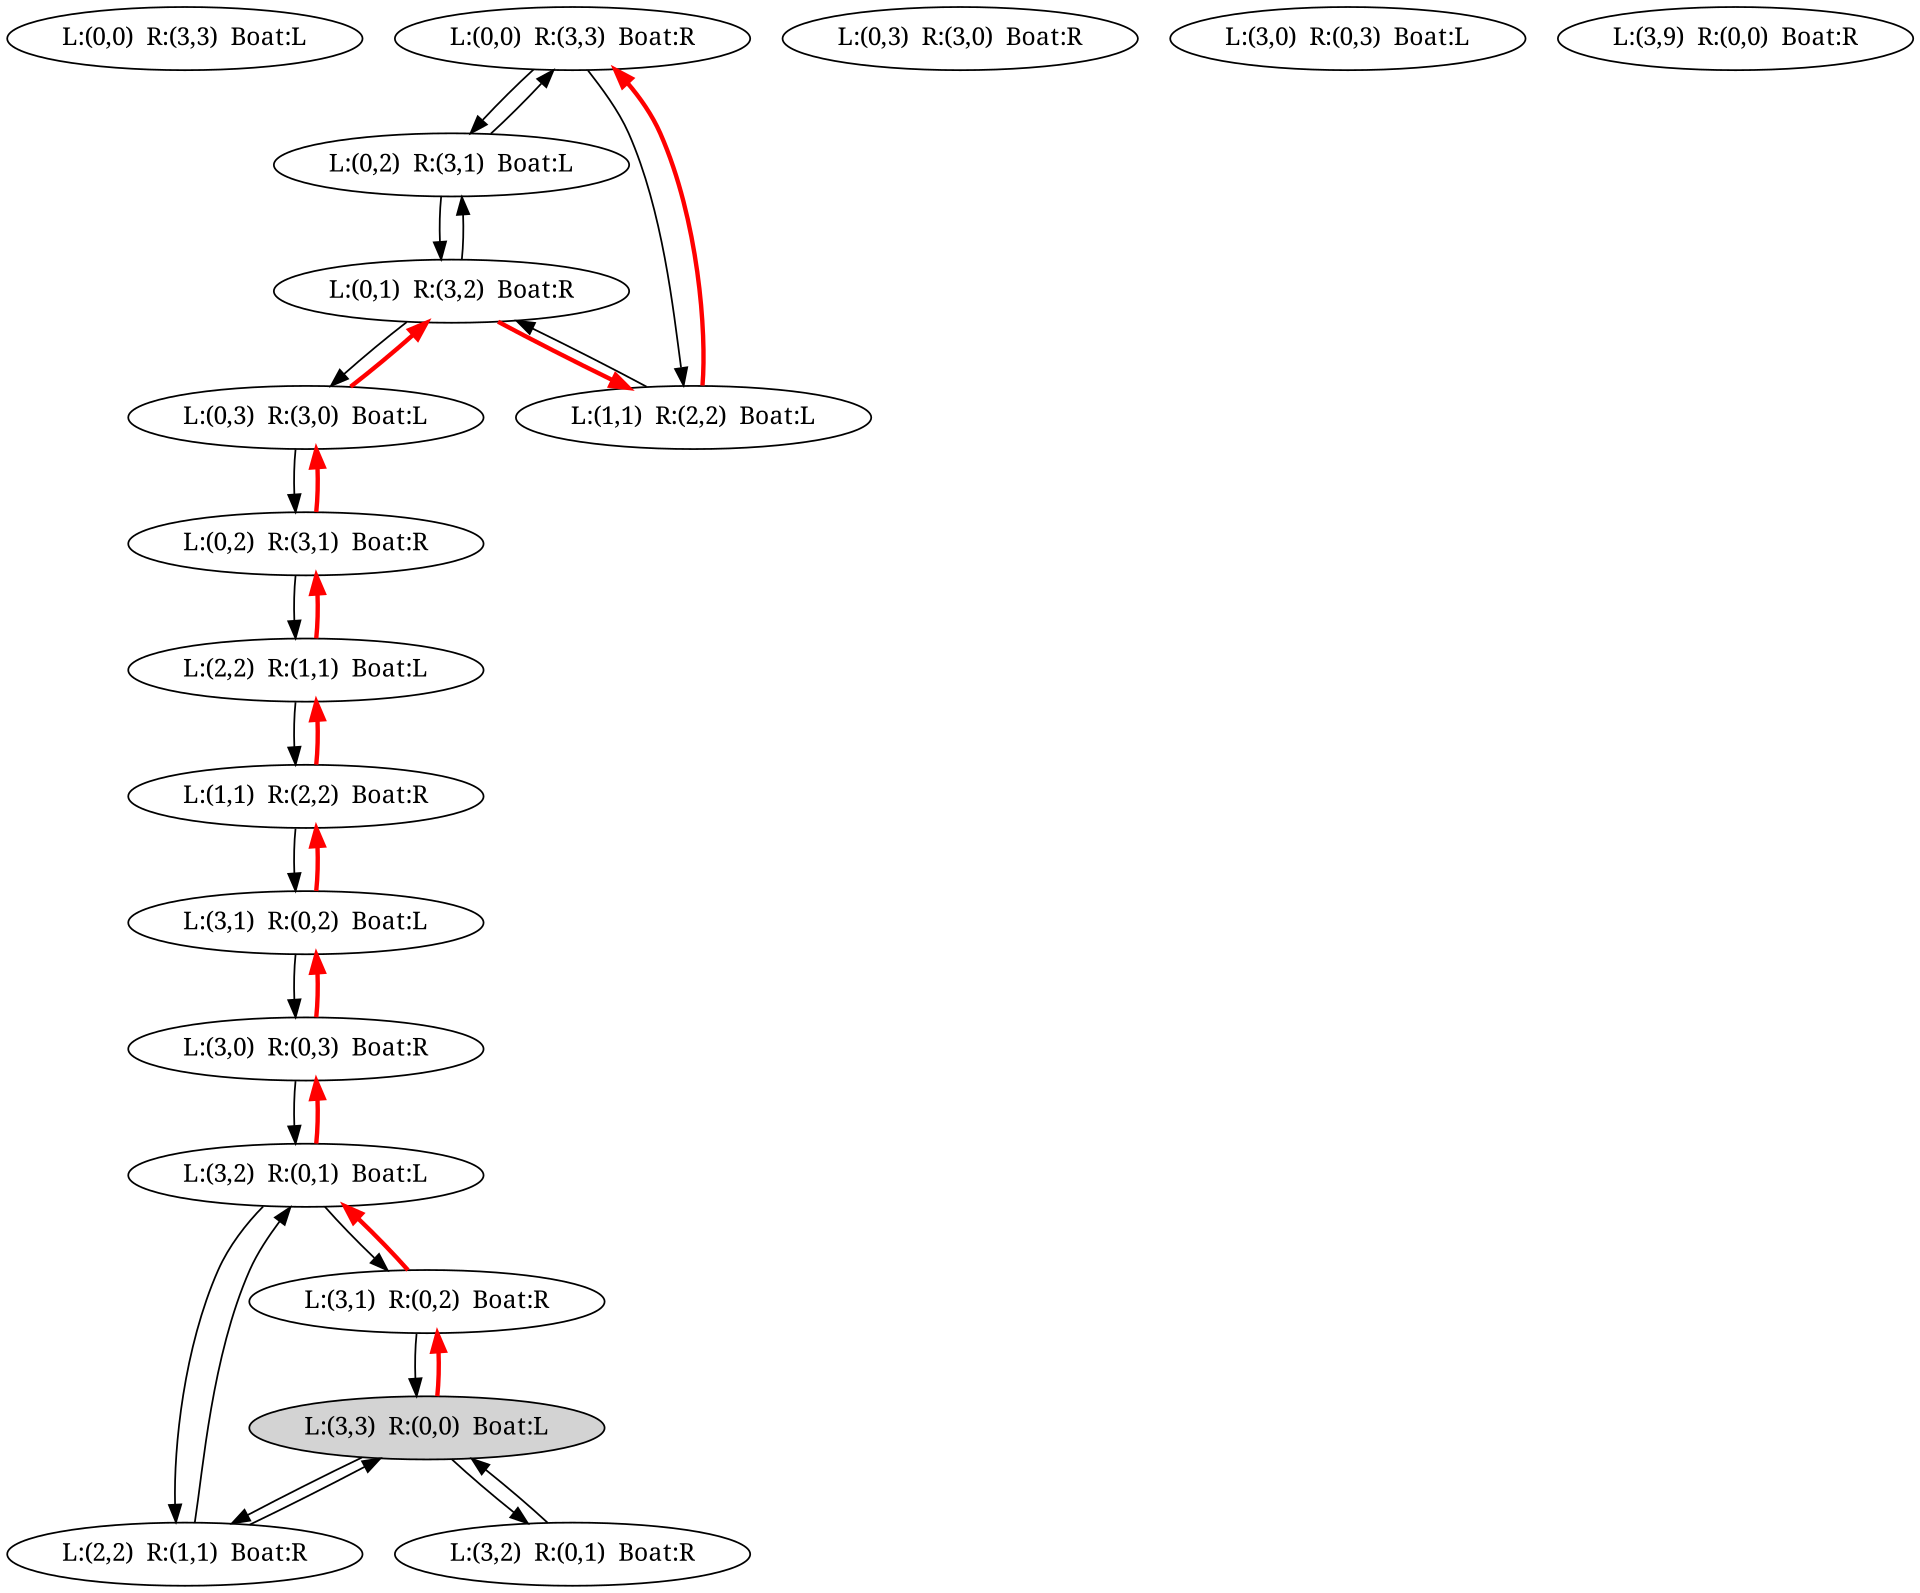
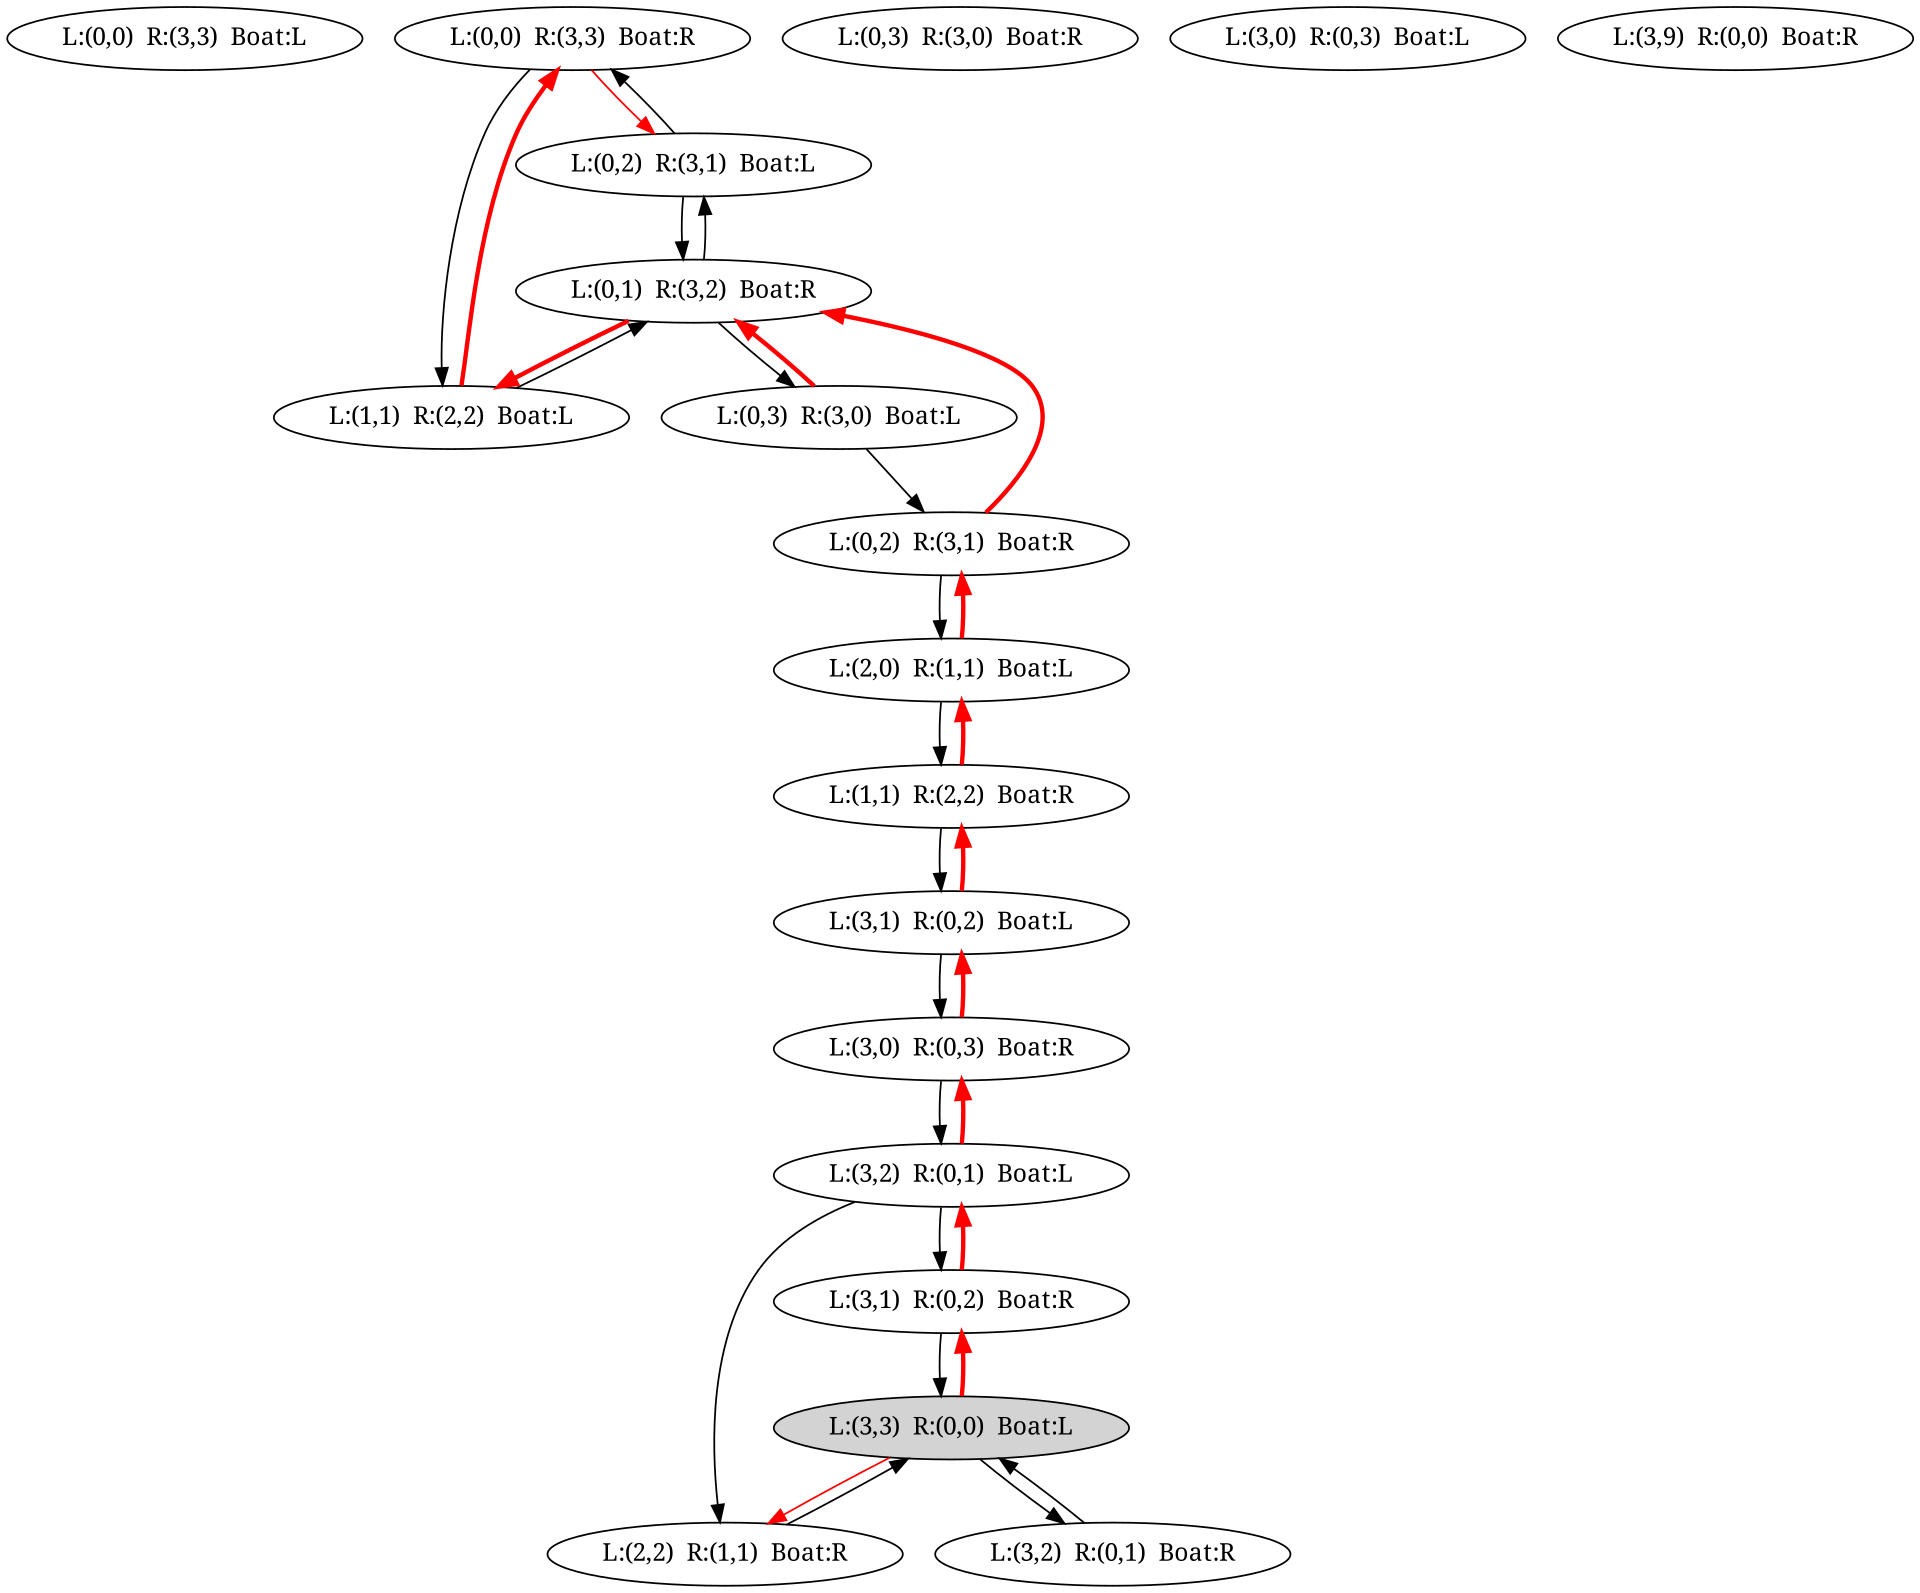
  digraph {
    fontname="Noto Serif"
    rankdir=TB
    node [fontname="Noto Serif" shape=oval]
    edge [fontname="Noto Serif"]
    n1 [label="L:(0,0)  R:(3,3)  Boat:L"]
    n2 [label="L:(0,0)  R:(3,3)  Boat:R"]
    n3 [label="L:(0,2)  R:(3,1)  Boat:L"]
    n4 [label="L:(1,1)  R:(2,2)  Boat:L"]
    n5 [label="L:(0,1)  R:(3,2)  Boat:R"]
    n6 [label="L:(0,3)  R:(3,0)  Boat:L"]
    n7 [label="L:(0,2)  R:(3,1)  Boat:R"]
-   n8 [label="L:(2,2)  R:(1,1)  Boat:L"]
+   n8 [label="L:(2,0)  R:(1,1)  Boat:L"]
    n9 [label="L:(1,1)  R:(2,2)  Boat:R"]
    n10 [label="L:(0,3)  R:(3,0)  Boat:R"]
    n11 [label="L:(3,1)  R:(0,2)  Boat:L"]
    n12 [label="L:(3,0)  R:(0,3)  Boat:R"]
    n13 [label="L:(2,2)  R:(1,1)  Boat:R"]
    n14 [label="L:(3,2)  R:(0,1)  Boat:L"]
    n15 [fillcolor=lightgray label="L:(3,3)  R:(0,0)  Boat:L" style=filled]
    n16 [label="L:(3,1)  R:(0,2)  Boat:R"]
    n17 [label="L:(3,2)  R:(0,1)  Boat:R"]
    n18 [label="L:(3,0)  R:(0,3)  Boat:L"]
    n19 [label="L:(3,9)  R:(0,0)  Boat:R"]
-   n2 -> n3
+   n2 -> n3 [color=red]
    n2 -> n4
    n3 -> n2
    n3 -> n5
    n4 -> n2 [color=red penwidth=2.5]
    n4 -> n5
    n5 -> n3
    n5 -> n4 [color=red penwidth=2.5]
    n5 -> n6
    n6 -> n5 [color=red penwidth=2.5]
    n6 -> n7
-   n7 -> n6 [color=red penwidth=2.5]
+   n7 -> n5 [color=red penwidth=2.5]
    n7 -> n8
    n8 -> n7 [color=red penwidth=2.5]
    n8 -> n9
    n9 -> n8 [color=red penwidth=2.5]
    n9 -> n11
    n11 -> n9 [color=red penwidth=2.5]
    n11 -> n12
    n12 -> n11 [color=red penwidth=2.5]
    n12 -> n14
-   n13 -> n14
    n13 -> n15
    n14 -> n12 [color=red penwidth=2.5]
    n14 -> n13
    n14 -> n16
-   n15 -> n13
+   n15 -> n13 [color=red]
    n15 -> n16 [color=red penwidth=2.5]
    n15 -> n17
    n16 -> n14 [color=red penwidth=2.5]
    n16 -> n15
    n17 -> n15
  }
